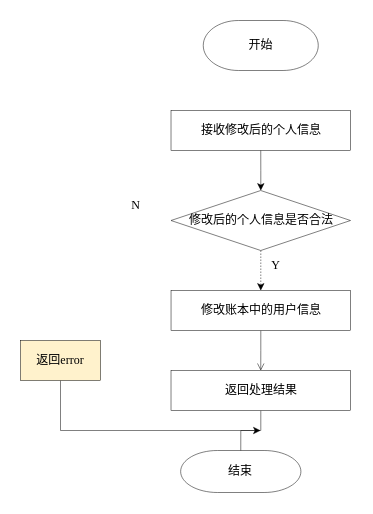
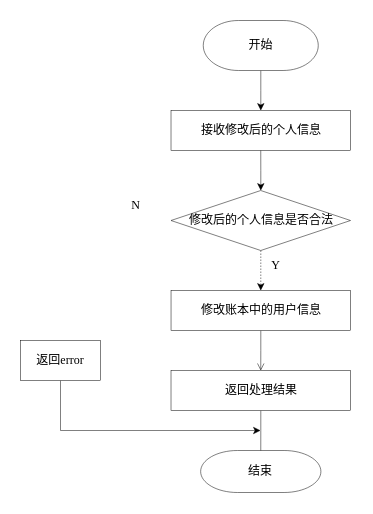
  <mxCell id="0" />
  <mxCell id="1" parent="0" />
+ <mxCell id="2" value="" style="edgeStyle=orthogonalEdgeStyle;rounded=0;orthogonalLoop=1;jettySize=auto;html=1;strokeWidth=0.5;fontFamily=宋体;" parent="1" source="3" target="4" edge="1"><mxGeometry relative="1" as="geometry" /></mxCell>
  <mxCell id="3" value="开始" style="strokeWidth=0.5;html=1;shape=mxgraph.flowchart.terminator;whiteSpace=wrap;fontFamily=宋体;" parent="1" vertex="1"><mxGeometry x="202.76" y="20" width="115" height="50" as="geometry" /></mxCell>
  <mxCell id="4" value="接收修改后的个人信息" style="whiteSpace=wrap;html=1;strokeWidth=0.5;fontFamily=宋体;" parent="1" vertex="1"><mxGeometry x="170.51" y="110" width="179.5" height="40" as="geometry" /></mxCell>
  <mxCell id="5" value="" style="edgeStyle=orthogonalEdgeStyle;rounded=0;orthogonalLoop=1;jettySize=auto;html=1;exitX=0.5;exitY=1;exitDx=0;exitDy=0;strokeWidth=0.5;fontFamily=宋体;" parent="1" source="4" target="7" edge="1"><mxGeometry relative="1" as="geometry"><mxPoint x="260.25" y="150" as="sourcePoint" /></mxGeometry></mxCell>
  <mxCell id="6" value="" style="edgeStyle=orthogonalEdgeStyle;rounded=0;orthogonalLoop=1;jettySize=auto;html=1;entryX=0.5;entryY=0;entryDx=0;entryDy=0;strokeWidth=0.5;fontFamily=宋体;dashed=1;" parent="1" source="7" target="14" edge="1"><mxGeometry relative="1" as="geometry"><mxPoint x="260.25" y="290" as="targetPoint" /></mxGeometry></mxCell>
  <mxCell id="7" value="修改后的个人信息是否合法" style="rhombus;whiteSpace=wrap;html=1;strokeWidth=0.5;fontFamily=宋体;" parent="1" vertex="1"><mxGeometry x="170.5" y="190" width="179.5" height="60" as="geometry" /></mxCell>
- <mxCell id="8" value="结束" style="strokeWidth=0.5;html=1;shape=mxgraph.flowchart.terminator;whiteSpace=wrap;fontFamily=宋体;" parent="1" vertex="1"><mxGeometry x="180.15" y="450" width="120.25" height="42" as="geometry" /></mxCell>
+ <mxCell id="8" value="结束" style="strokeWidth=0.5;html=1;shape=mxgraph.flowchart.terminator;whiteSpace=wrap;fontFamily=宋体;" parent="1" vertex="1"><mxGeometry x="200.15" y="450" width="120.25" height="42" as="geometry" /></mxCell>
  <mxCell id="9" value="Y" style="text;html=1;align=center;verticalAlign=middle;resizable=0;points=[];autosize=1;strokeColor=none;fillColor=none;strokeWidth=0.5;fontFamily=宋体;" parent="1" vertex="1"><mxGeometry x="260" y="250" width="30" height="30" as="geometry" /></mxCell>
  <mxCell id="10" value="N" style="text;html=1;align=center;verticalAlign=middle;resizable=0;points=[];autosize=1;strokeColor=none;fillColor=none;strokeWidth=0.5;fontFamily=宋体;" parent="1" vertex="1"><mxGeometry x="120" y="190" width="30" height="30" as="geometry" /></mxCell>
  <mxCell id="11" style="edgeStyle=orthogonalEdgeStyle;rounded=0;orthogonalLoop=1;jettySize=auto;html=1;strokeWidth=0.5;fontFamily=宋体;" parent="1" source="12" edge="1"><mxGeometry relative="1" as="geometry"><mxPoint x="260" y="430" as="targetPoint" /><Array as="points"><mxPoint x="60" y="430" /></Array></mxGeometry></mxCell>
- <mxCell id="12" value="返回error" style="whiteSpace=wrap;html=1;strokeWidth=0.5;fontFamily=宋体;fillColor=#fff2cc;" parent="1" vertex="1"><mxGeometry x="20" y="340" width="80" height="40" as="geometry" /></mxCell>
+ <mxCell id="12" value="返回error" style="whiteSpace=wrap;html=1;strokeWidth=0.5;fontFamily=宋体;" parent="1" vertex="1"><mxGeometry x="20" y="340" width="80" height="40" as="geometry" /></mxCell>
  <mxCell id="13" style="edgeStyle=orthogonalEdgeStyle;rounded=0;orthogonalLoop=1;jettySize=auto;html=1;entryX=0.5;entryY=0;entryDx=0;entryDy=0;strokeWidth=0.5;fontFamily=宋体;endArrow=open;" parent="1" source="14" target="16" edge="1"><mxGeometry relative="1" as="geometry" /></mxCell>
  <mxCell id="14" value="修改账本中的用户信息" style="whiteSpace=wrap;html=1;strokeWidth=0.5;fontFamily=宋体;" parent="1" vertex="1"><mxGeometry x="170.53" y="290" width="179.5" height="40" as="geometry" /></mxCell>
  <mxCell id="15" style="edgeStyle=orthogonalEdgeStyle;rounded=0;orthogonalLoop=1;jettySize=auto;html=1;entryX=0.5;entryY=0;entryDx=0;entryDy=0;entryPerimeter=0;strokeWidth=0.5;fontFamily=宋体;endArrow=none;" parent="1" source="16" target="8" edge="1"><mxGeometry relative="1" as="geometry" /></mxCell>
  <mxCell id="16" value="返回处理结果" style="whiteSpace=wrap;html=1;strokeWidth=0.5;fontFamily=宋体;" parent="1" vertex="1"><mxGeometry x="170.51" y="370" width="179.5" height="40" as="geometry" /></mxCell>
